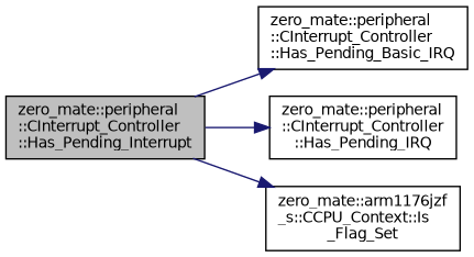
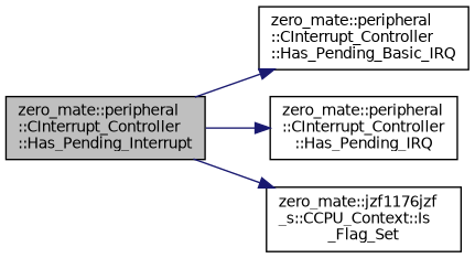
  digraph {
    rankdir=LR
    node [color=black fontname=Helvetica fontsize=10 shape=record]
    edge [color=midnightblue fontname=Helvetica fontsize=10 labelfontname=Helvetica labelfontsize=10 style=solid]
    n1 [fillcolor=grey75 fontcolor=black height=0.2 label="zero_mate::peripheral\l::CInterrupt_Controller\l::Has_Pending_Interrupt" style=filled width=0.4]
    n2 [height=0.2 label="zero_mate::peripheral\l::CInterrupt_Controller\l::Has_Pending_Basic_IRQ" width=0.4]
    n3 [height=0.2 label="zero_mate::peripheral\l::CInterrupt_Controller\l::Has_Pending_IRQ" width=0.4]
-   n4 [height=0.2 label="zero_mate::arm1176jzf\l_s::CCPU_Context::Is\l_Flag_Set" width=0.4]
+   n4 [height=0.2 label="zero_mate::jzf1176jzf\l_s::CCPU_Context::Is\l_Flag_Set" width=0.4]
    n1 -> n2
    n1 -> n3
    n1 -> n4
  }
